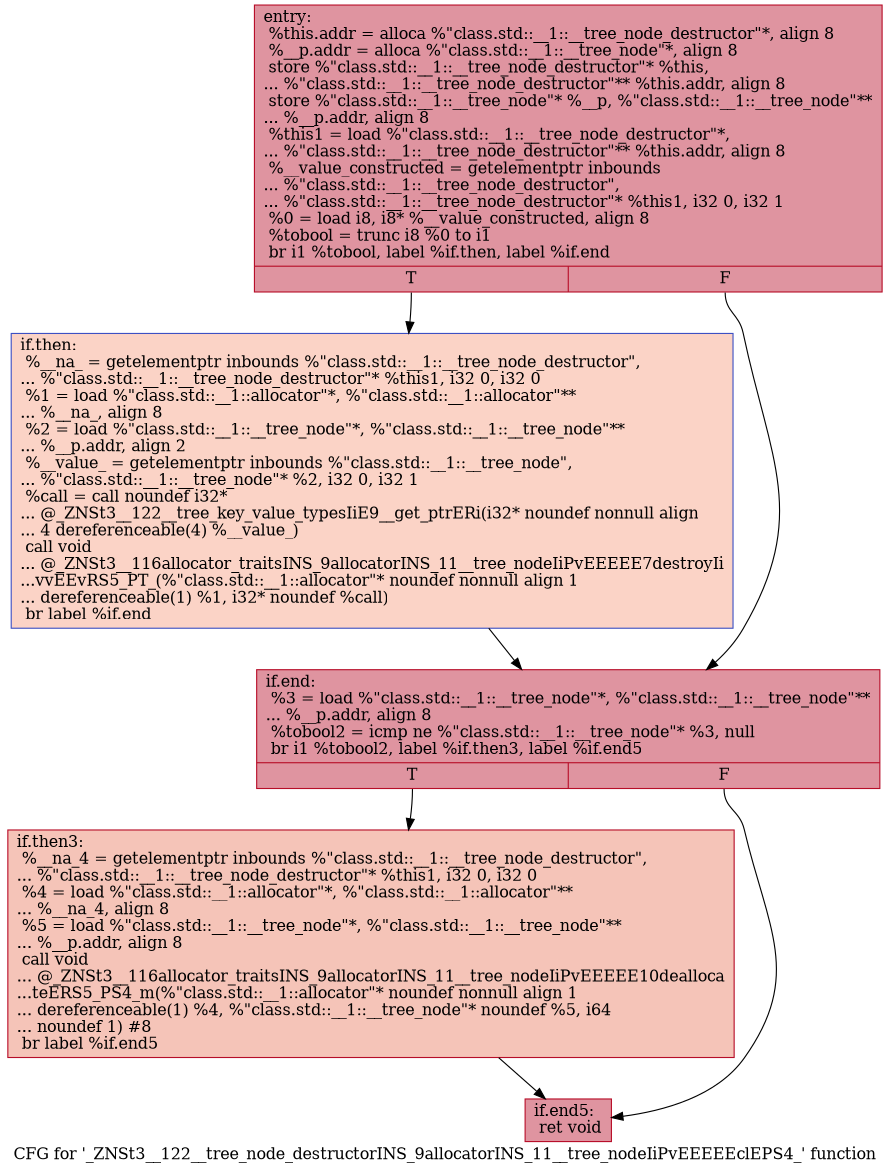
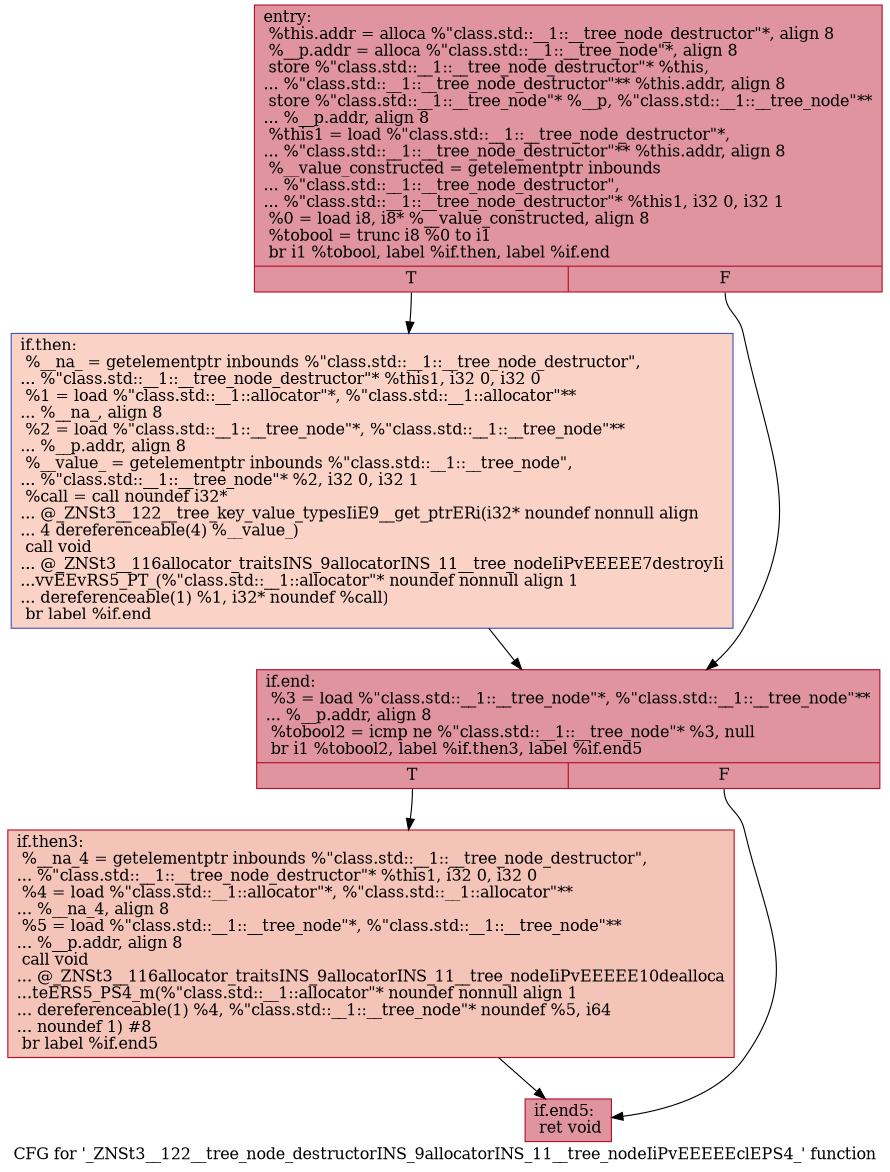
  digraph {
    label="CFG for '_ZNSt3__122__tree_node_destructorINS_9allocatorINS_11__tree_nodeIiPvEEEEEclEPS4_' function"
    node [color="#b70d28ff" fillcolor="#b70d2870" shape=record style=filled]
    n1 [label="{entry:\l  %this.addr = alloca %\"class.std::__1::__tree_node_destructor\"*, align 8\l  %__p.addr = alloca %\"class.std::__1::__tree_node\"*, align 8\l  store %\"class.std::__1::__tree_node_destructor\"* %this,\l... %\"class.std::__1::__tree_node_destructor\"** %this.addr, align 8\l  store %\"class.std::__1::__tree_node\"* %__p, %\"class.std::__1::__tree_node\"**\l... %__p.addr, align 8\l  %this1 = load %\"class.std::__1::__tree_node_destructor\"*,\l... %\"class.std::__1::__tree_node_destructor\"** %this.addr, align 8\l  %__value_constructed = getelementptr inbounds\l... %\"class.std::__1::__tree_node_destructor\",\l... %\"class.std::__1::__tree_node_destructor\"* %this1, i32 0, i32 1\l  %0 = load i8, i8* %__value_constructed, align 8\l  %tobool = trunc i8 %0 to i1\l  br i1 %tobool, label %if.then, label %if.end\l|{<s0>T|<s1>F}}"]
-   n2 [color="#3d50c3ff" fillcolor="#f59c7d70" label="{if.then:                                          \l  %__na_ = getelementptr inbounds %\"class.std::__1::__tree_node_destructor\",\l... %\"class.std::__1::__tree_node_destructor\"* %this1, i32 0, i32 0\l  %1 = load %\"class.std::__1::allocator\"*, %\"class.std::__1::allocator\"**\l... %__na_, align 8\l  %2 = load %\"class.std::__1::__tree_node\"*, %\"class.std::__1::__tree_node\"**\l... %__p.addr, align 2\l  %__value_ = getelementptr inbounds %\"class.std::__1::__tree_node\",\l... %\"class.std::__1::__tree_node\"* %2, i32 0, i32 1\l  %call = call noundef i32*\l... @_ZNSt3__122__tree_key_value_typesIiE9__get_ptrERi(i32* noundef nonnull align\l... 4 dereferenceable(4) %__value_)\l  call void\l... @_ZNSt3__116allocator_traitsINS_9allocatorINS_11__tree_nodeIiPvEEEEE7destroyIi\l...vvEEvRS5_PT_(%\"class.std::__1::allocator\"* noundef nonnull align 1\l... dereferenceable(1) %1, i32* noundef %call)\l  br label %if.end\l}"]
+   n2 [color="#3d50c3ff" fillcolor="#f59c7d70" label="{if.then:                                          \l  %__na_ = getelementptr inbounds %\"class.std::__1::__tree_node_destructor\",\l... %\"class.std::__1::__tree_node_destructor\"* %this1, i32 0, i32 0\l  %1 = load %\"class.std::__1::allocator\"*, %\"class.std::__1::allocator\"**\l... %__na_, align 8\l  %2 = load %\"class.std::__1::__tree_node\"*, %\"class.std::__1::__tree_node\"**\l... %__p.addr, align 8\l  %__value_ = getelementptr inbounds %\"class.std::__1::__tree_node\",\l... %\"class.std::__1::__tree_node\"* %2, i32 0, i32 1\l  %call = call noundef i32*\l... @_ZNSt3__122__tree_key_value_typesIiE9__get_ptrERi(i32* noundef nonnull align\l... 4 dereferenceable(4) %__value_)\l  call void\l... @_ZNSt3__116allocator_traitsINS_9allocatorINS_11__tree_nodeIiPvEEEEE7destroyIi\l...vvEEvRS5_PT_(%\"class.std::__1::allocator\"* noundef nonnull align 1\l... dereferenceable(1) %1, i32* noundef %call)\l  br label %if.end\l}"]
    n3 [label="{if.end:                                           \l  %3 = load %\"class.std::__1::__tree_node\"*, %\"class.std::__1::__tree_node\"**\l... %__p.addr, align 8\l  %tobool2 = icmp ne %\"class.std::__1::__tree_node\"* %3, null\l  br i1 %tobool2, label %if.then3, label %if.end5\l|{<s0>T|<s1>F}}"]
    n4 [fillcolor="#e97a5f70" label="{if.then3:                                         \l  %__na_4 = getelementptr inbounds %\"class.std::__1::__tree_node_destructor\",\l... %\"class.std::__1::__tree_node_destructor\"* %this1, i32 0, i32 0\l  %4 = load %\"class.std::__1::allocator\"*, %\"class.std::__1::allocator\"**\l... %__na_4, align 8\l  %5 = load %\"class.std::__1::__tree_node\"*, %\"class.std::__1::__tree_node\"**\l... %__p.addr, align 8\l  call void\l... @_ZNSt3__116allocator_traitsINS_9allocatorINS_11__tree_nodeIiPvEEEEE10dealloca\l...teERS5_PS4_m(%\"class.std::__1::allocator\"* noundef nonnull align 1\l... dereferenceable(1) %4, %\"class.std::__1::__tree_node\"* noundef %5, i64\l... noundef 1) #8\l  br label %if.end5\l}"]
    n5 [label="{if.end5:                                          \l  ret void\l}"]
    n1 -> n2 [tailport=s0]
    n1 -> n3 [tailport=s1]
    n2 -> n3
    n3 -> n4 [tailport=s0]
    n3 -> n5 [tailport=s1]
    n4 -> n5
  }
